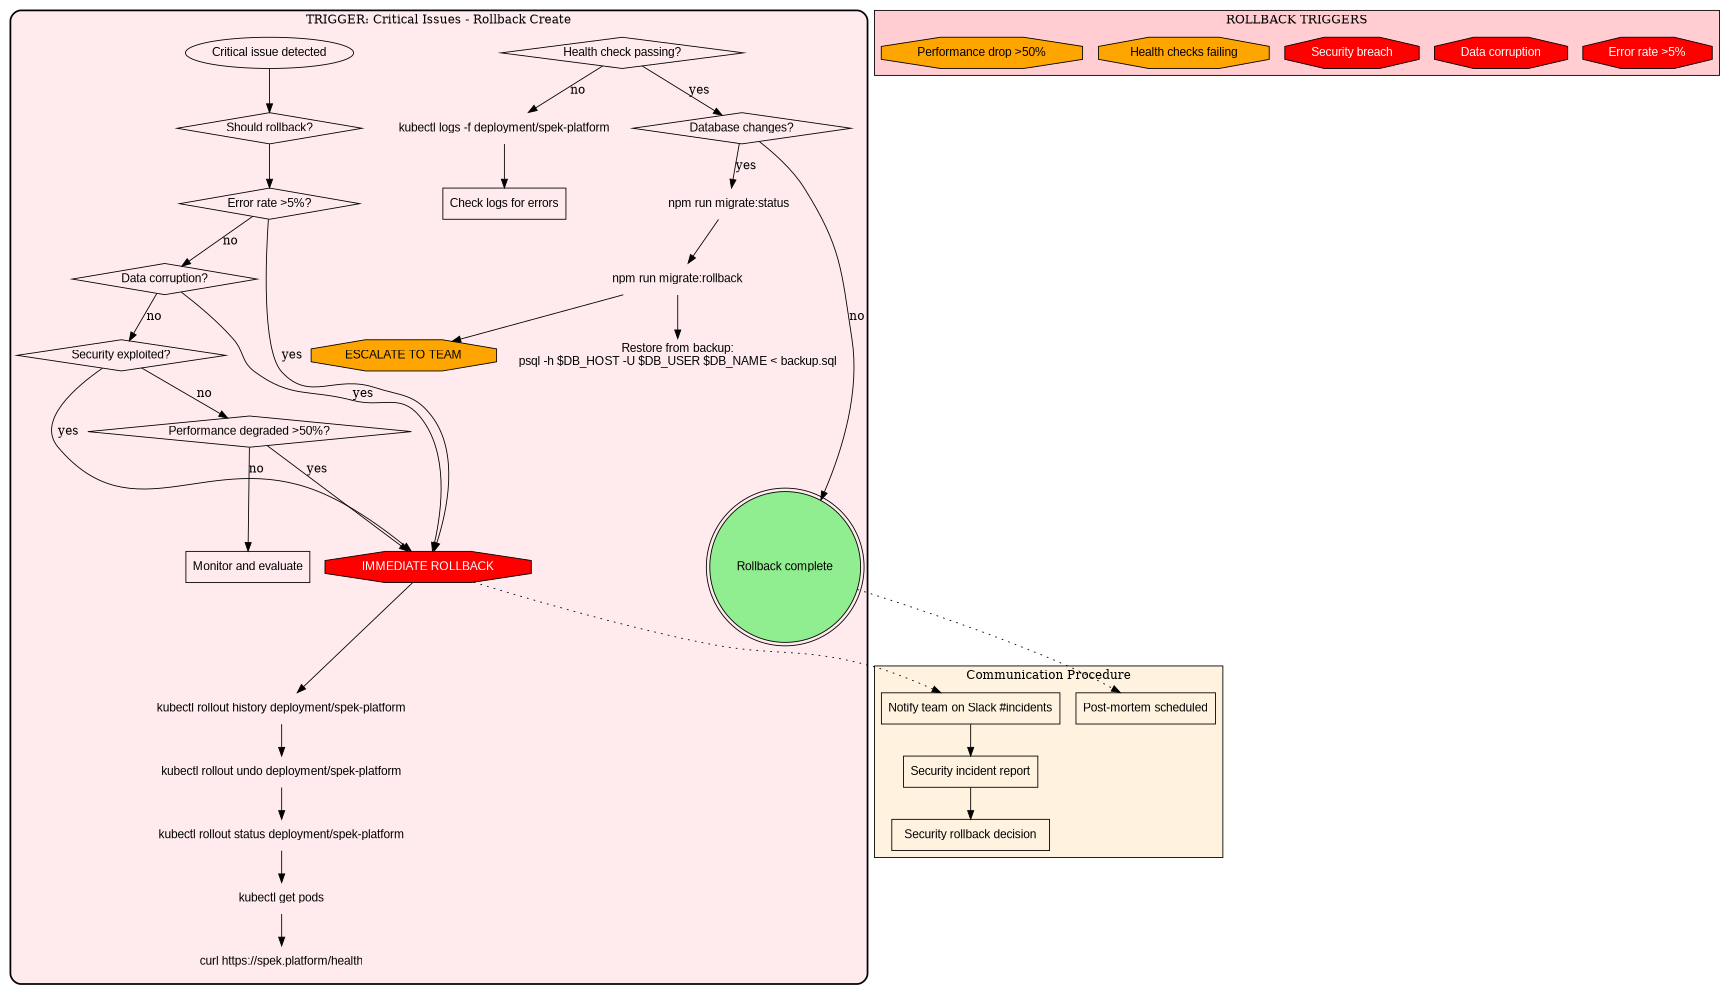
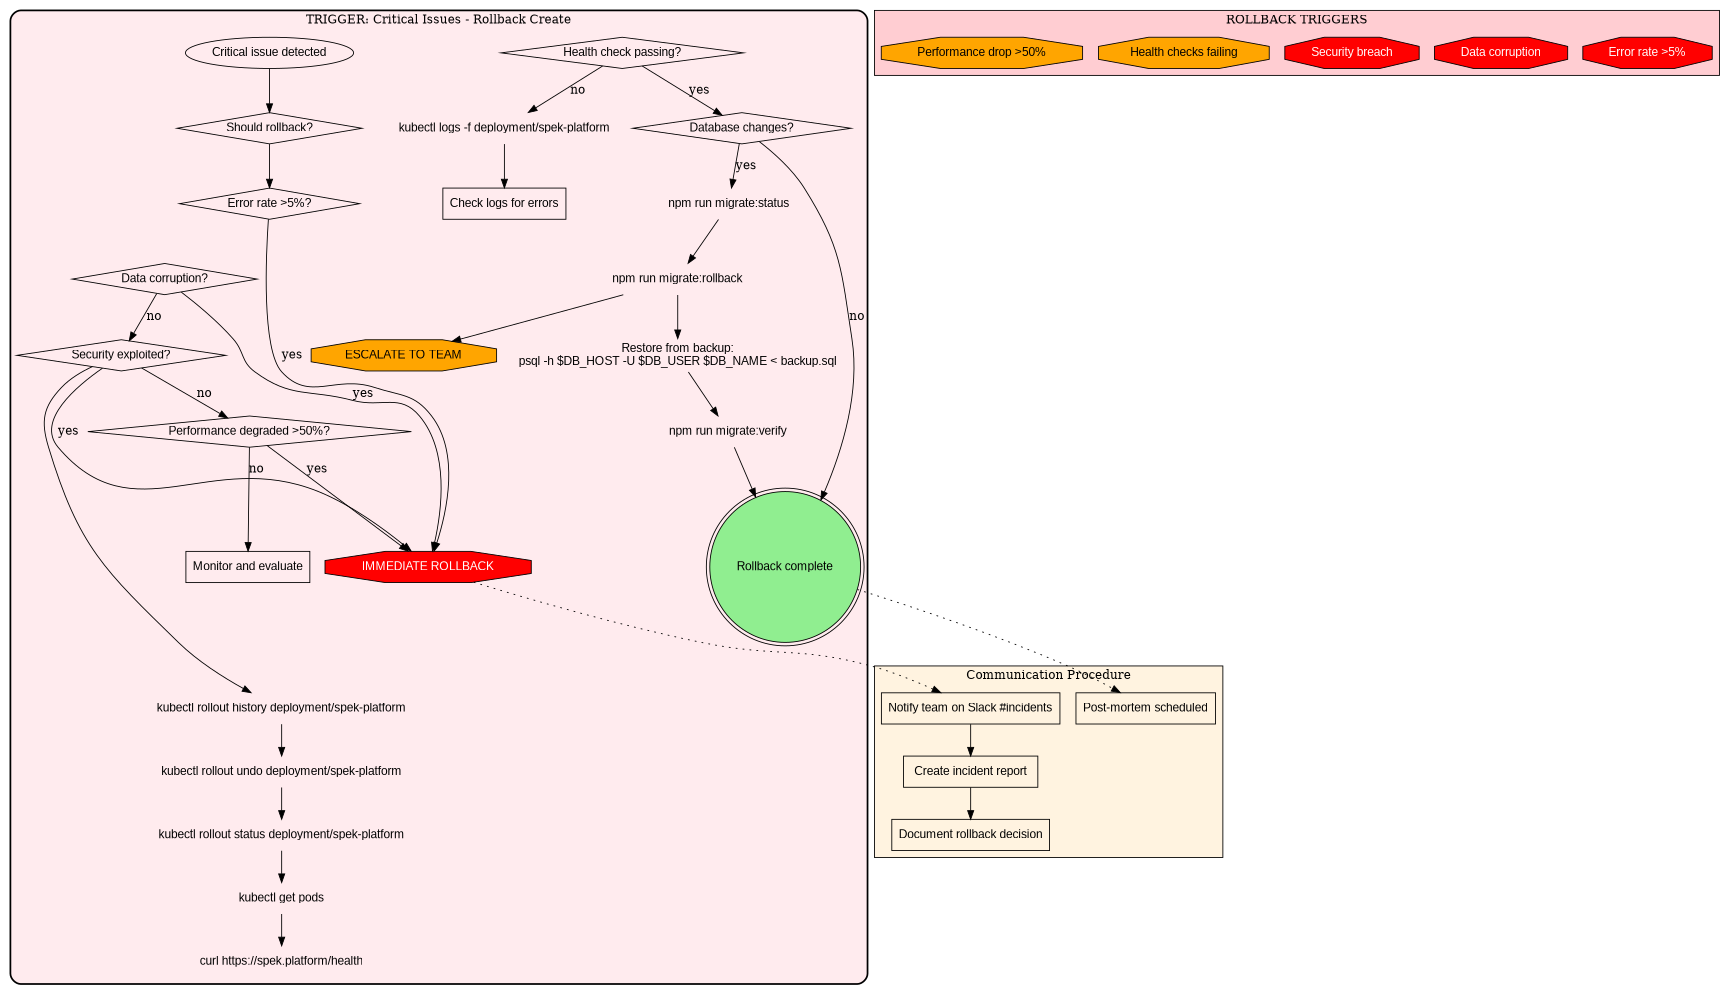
  digraph {
    rankdir=TB
    node [fontname=Arial shape=plaintext]
    "Critical issue detected" [shape=ellipse]
    "Should rollback?" [shape=diamond]
    "Error rate >5%?" [shape=diamond]
    "Data corruption?" [shape=diamond]
    "IMMEDIATE ROLLBACK" [fillcolor=red fontcolor=white shape=octagon style=filled]
    "Security exploited?" [shape=diamond]
    "Performance degraded >50%?" [shape=diamond]
    "Monitor and evaluate" [shape=box]
    "kubectl rollout history deployment/spek-platform"
    "kubectl rollout undo deployment/spek-platform"
    "kubectl rollout status deployment/spek-platform"
    "kubectl get pods"
    "curl https://spek.platform/health"
    "Health check passing?" [shape=diamond]
    "kubectl logs -f deployment/spek-platform"
    "Database changes?" [shape=diamond]
    "Check logs for errors" [shape=box]
    "ESCALATE TO TEAM" [fillcolor=orange shape=octagon style=filled]
    "npm run migrate:status"
    "Rollback complete" [fillcolor=lightgreen shape=doublecircle style=filled]
    "npm run migrate:rollback"
    "Restore from backup:\npsql -h $DB_HOST -U $DB_USER $DB_NAME < backup.sql"
+   "npm run migrate:verify"
    "Notify team on Slack #incidents" [shape=box]
    "Post-mortem scheduled" [shape=box]
-   "Create incident report" [shape=box label="Security incident report"]
-   "Document rollback decision" [shape=box label="Security rollback decision"]
+   "Create incident report" [shape=box]
+   "Document rollback decision" [shape=box]
    "Error rate >5%" [fillcolor=red fontcolor=white shape=octagon style=filled]
    "Data corruption" [fillcolor=red fontcolor=white shape=octagon style=filled]
    "Security breach" [fillcolor=red fontcolor=white shape=octagon style=filled]
    "Health checks failing" [fillcolor=orange shape=octagon style=filled]
    "Performance drop >50%" [fillcolor=orange shape=octagon style=filled]
    subgraph cluster_1 {
      bgcolor="#ffebee"
      label="TRIGGER: Critical Issues - Rollback Create"
      style="rounded,bold"
      "Critical issue detected"
      "Should rollback?"
      "Error rate >5%?"
      "Data corruption?"
      "IMMEDIATE ROLLBACK"
      "Security exploited?"
      "Performance degraded >50%?"
      "Monitor and evaluate"
      "kubectl rollout history deployment/spek-platform"
      "kubectl rollout undo deployment/spek-platform"
      "kubectl rollout status deployment/spek-platform"
      "kubectl get pods"
      "curl https://spek.platform/health"
      "Health check passing?"
      "kubectl logs -f deployment/spek-platform"
      "Database changes?"
      "Check logs for errors"
      "ESCALATE TO TEAM"
      "npm run migrate:status"
      "Rollback complete"
      "npm run migrate:rollback"
      "Restore from backup:\npsql -h $DB_HOST -U $DB_USER $DB_NAME < backup.sql"
+     "npm run migrate:verify"
    }
    subgraph cluster_2 {
      bgcolor="#fff3e0"
      label="Communication Procedure"
      "Notify team on Slack #incidents"
      "Post-mortem scheduled"
      "Create incident report"
      "Document rollback decision"
    }
    subgraph cluster_3 {
      bgcolor="#ffcdd2"
      label="ROLLBACK TRIGGERS"
      "Error rate >5%"
      "Data corruption"
      "Security breach"
      "Health checks failing"
      "Performance drop >50%"
    }
    "Critical issue detected" -> "Should rollback?"
    "Should rollback?" -> "Error rate >5%?"
-   "Error rate >5%?" -> "Data corruption?" [label=no]
    "Error rate >5%?" -> "IMMEDIATE ROLLBACK" [label=yes]
    "Data corruption?" -> "IMMEDIATE ROLLBACK" [label=yes]
    "Data corruption?" -> "Security exploited?" [label=no]
-   "IMMEDIATE ROLLBACK" -> "kubectl rollout history deployment/spek-platform"
+   "Security exploited?" -> "kubectl rollout history deployment/spek-platform"
    "IMMEDIATE ROLLBACK" -> "Notify team on Slack #incidents" [style=dotted]
    "Security exploited?" -> "IMMEDIATE ROLLBACK" [label=yes]
    "Security exploited?" -> "Performance degraded >50%?" [label=no]
    "Performance degraded >50%?" -> "IMMEDIATE ROLLBACK" [label=yes]
    "Performance degraded >50%?" -> "Monitor and evaluate" [label=no]
    "kubectl rollout history deployment/spek-platform" -> "kubectl rollout undo deployment/spek-platform"
    "kubectl rollout undo deployment/spek-platform" -> "kubectl rollout status deployment/spek-platform"
    "kubectl rollout status deployment/spek-platform" -> "kubectl get pods"
    "kubectl get pods" -> "curl https://spek.platform/health"
    "Health check passing?" -> "kubectl logs -f deployment/spek-platform" [label=no]
    "Health check passing?" -> "Database changes?" [label=yes]
    "kubectl logs -f deployment/spek-platform" -> "Check logs for errors"
    "Database changes?" -> "npm run migrate:status" [label=yes]
    "Database changes?" -> "Rollback complete" [label=no]
    "npm run migrate:status" -> "npm run migrate:rollback"
    "Rollback complete" -> "Post-mortem scheduled" [style=dotted]
    "npm run migrate:rollback" -> "ESCALATE TO TEAM"
    "npm run migrate:rollback" -> "Restore from backup:\npsql -h $DB_HOST -U $DB_USER $DB_NAME < backup.sql"
+   "Restore from backup:\npsql -h $DB_HOST -U $DB_USER $DB_NAME < backup.sql" -> "npm run migrate:verify"
+   "npm run migrate:verify" -> "Rollback complete"
    "Notify team on Slack #incidents" -> "Create incident report"
    "Create incident report" -> "Document rollback decision"
  }
